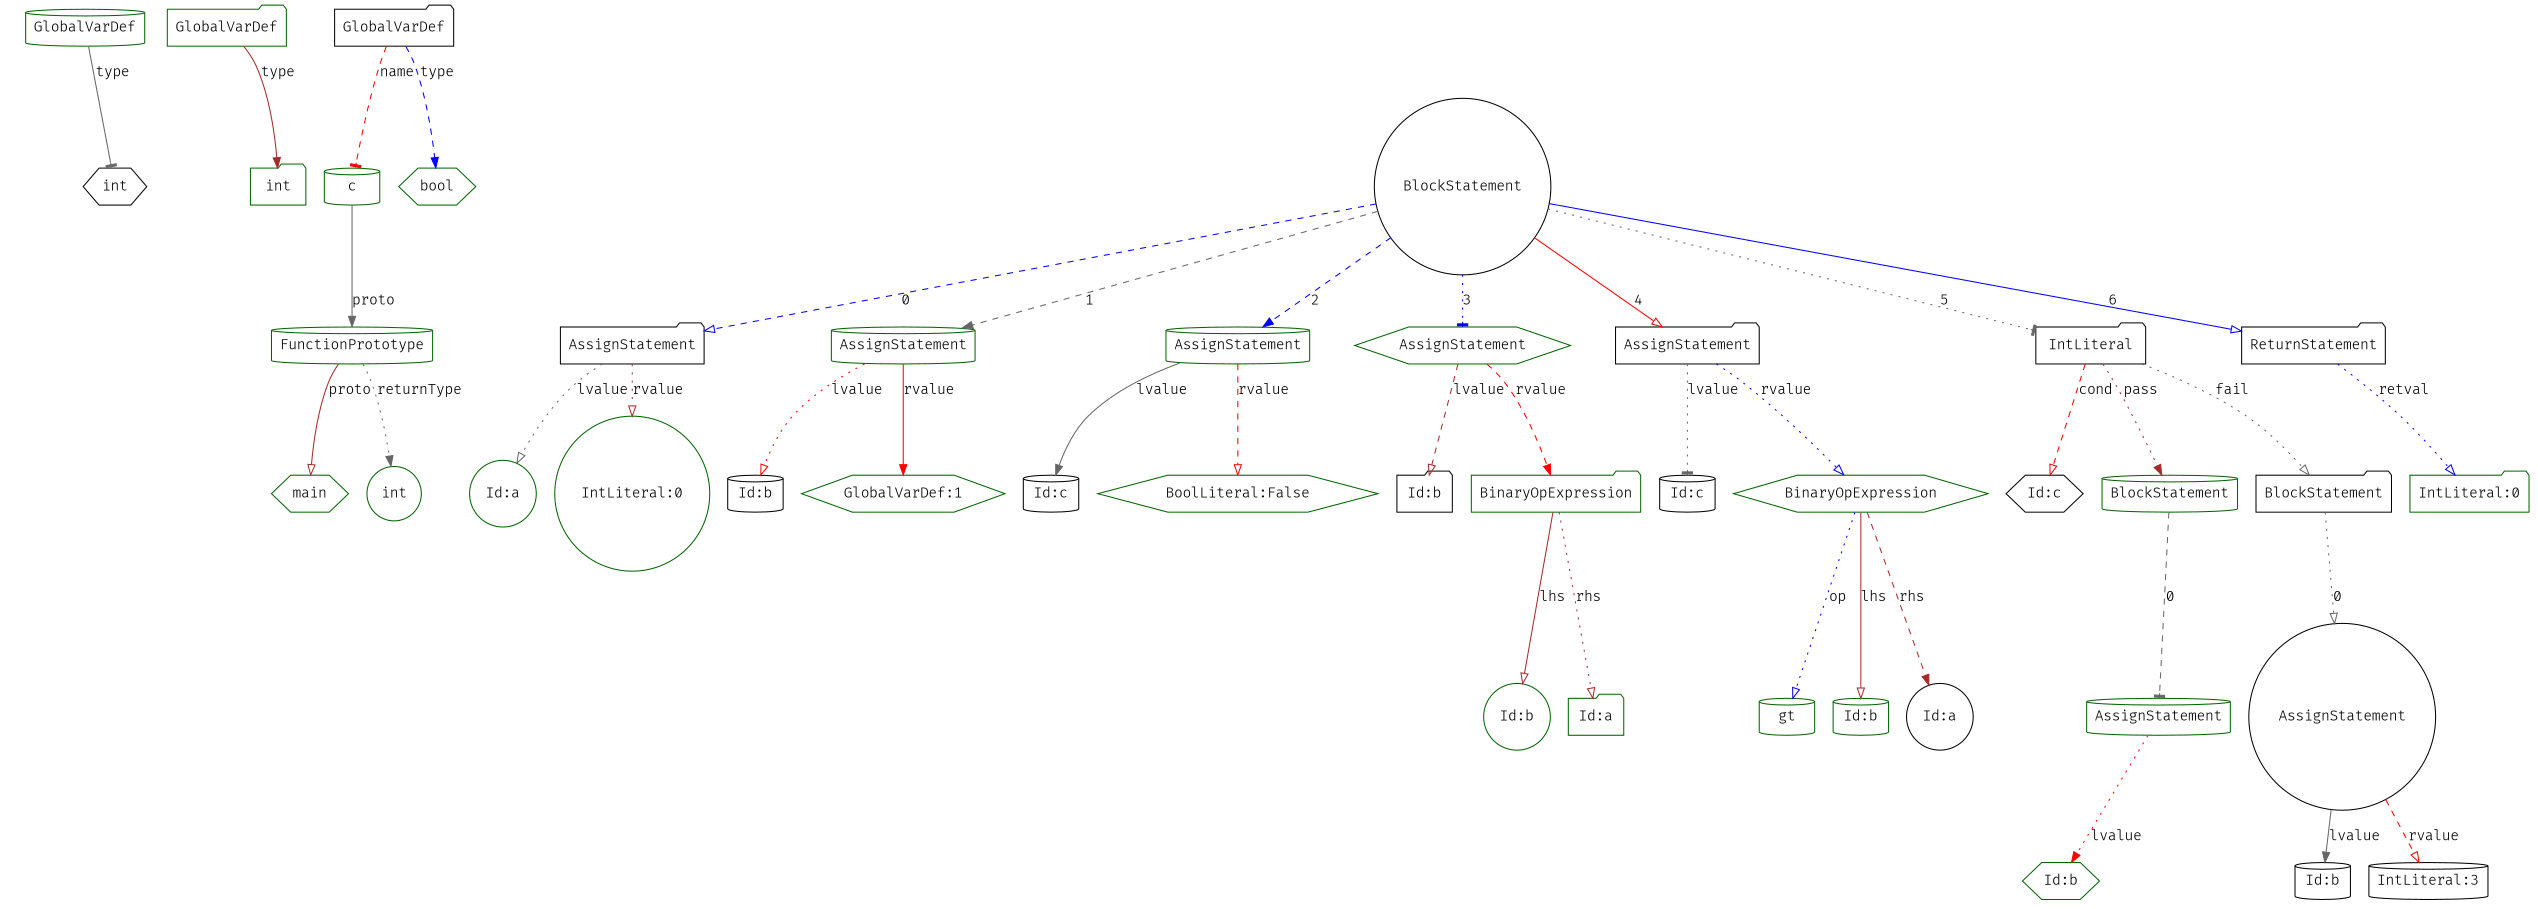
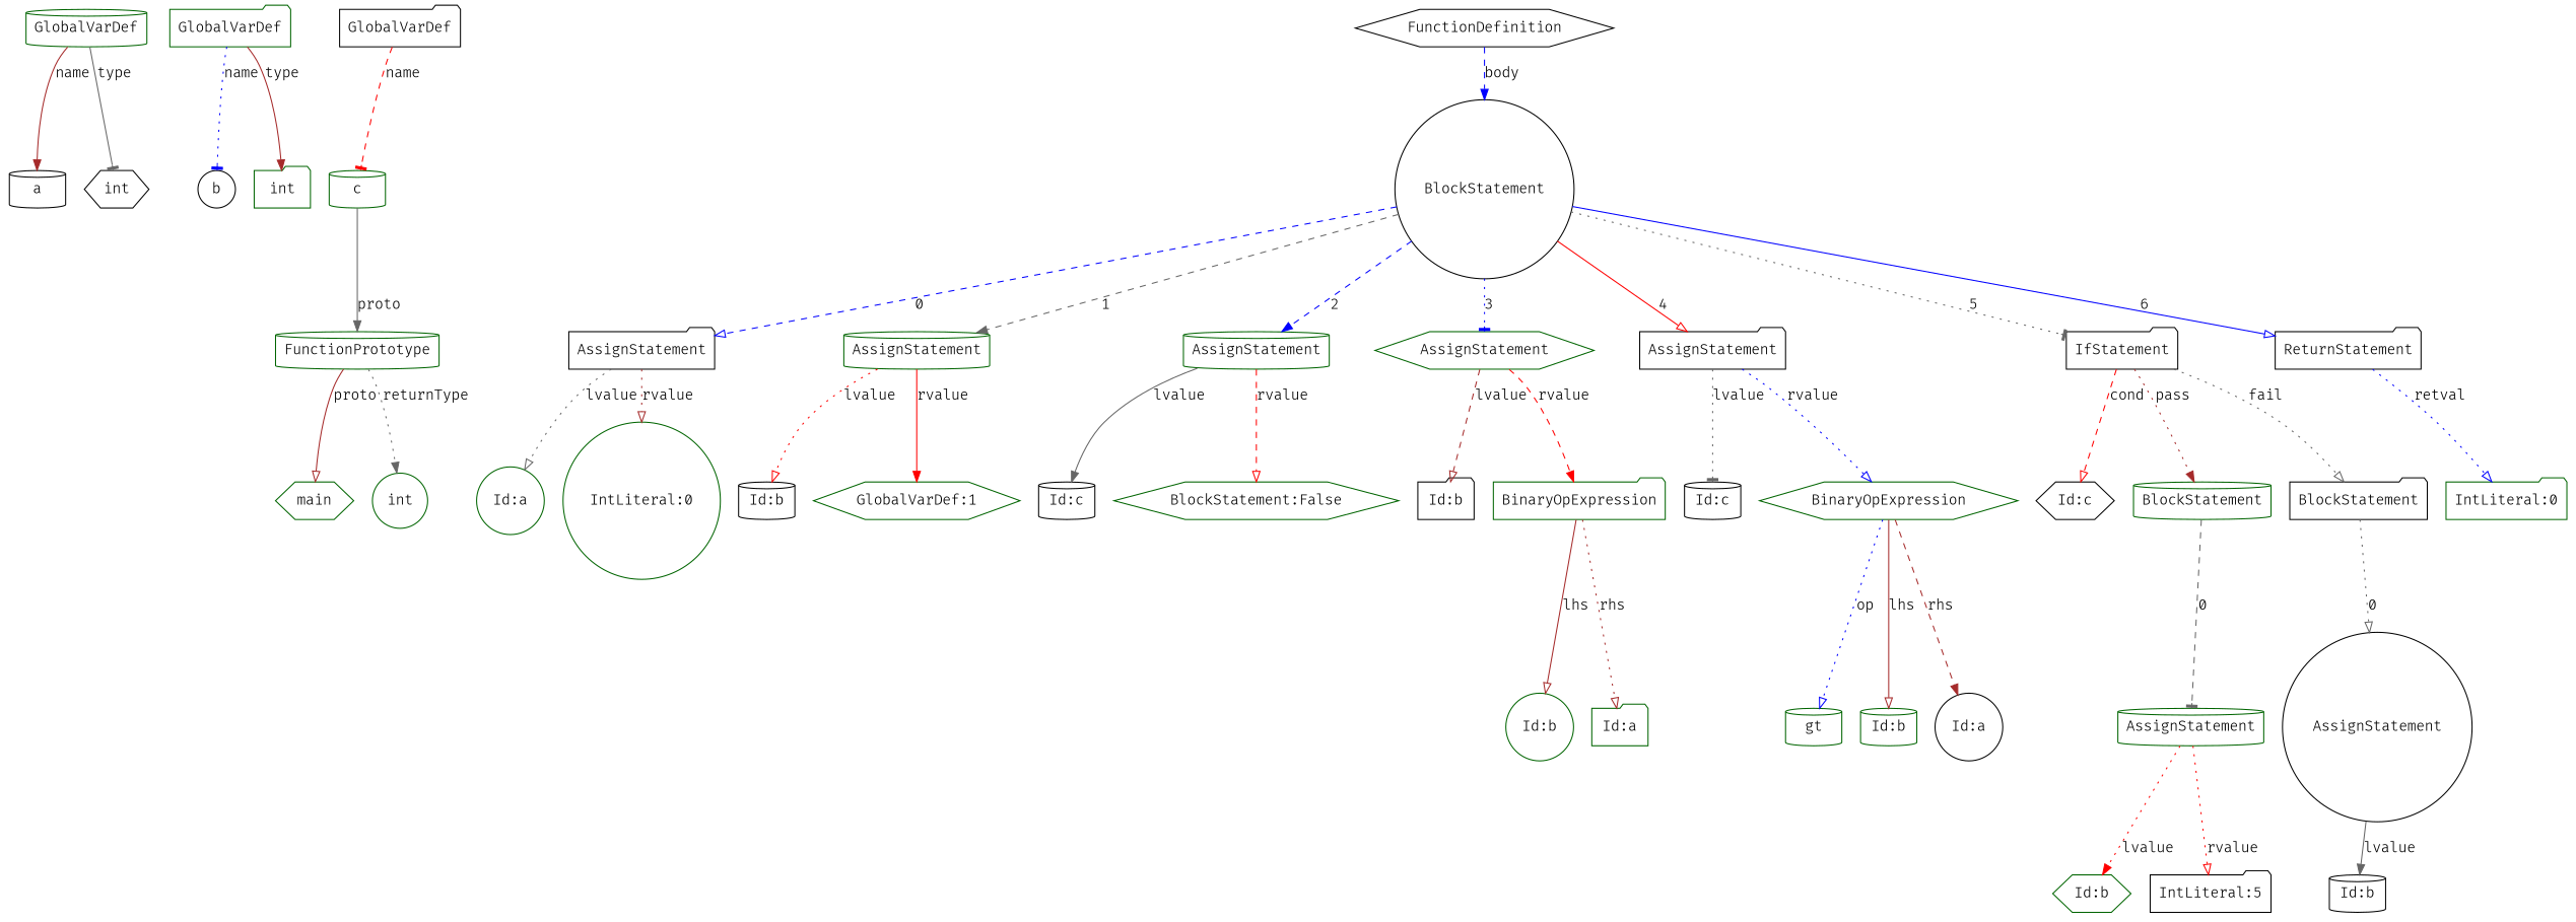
  digraph {
    node [color=darkgreen fontname="Fira Code Light" shape=cylinder]
    edge [arrowhead=onormal color=gray40 fontname="Fira Code Light" splines=line style=dotted]
    n1 [label=GlobalVarDef]
+   n2 [color=black label=a]
    n3 [color=black label=int shape=hexagon]
    n4 [label=GlobalVarDef shape=folder]
+   n5 [color=black label=b shape=circle]
    n6 [label=int shape=folder]
    n7 [color=black label=GlobalVarDef shape=folder]
    n8 [label=c]
-   n9 [label=bool shape=hexagon]
    n10 [label=FunctionPrototype]
+   n11 [color=black label=FunctionDefinition shape=hexagon]
    n12 [color=black label=BlockStatement shape=circle]
    n13 [label=main shape=hexagon]
    n14 [label=int shape=circle]
    n15 [color=black label=AssignStatement shape=folder]
    n16 [label=AssignStatement]
    n17 [label=AssignStatement]
    n18 [label=AssignStatement shape=hexagon]
    n19 [color=black label=AssignStatement shape=folder]
-   n20 [color=black label=IntLiteral shape=folder]
+   n20 [color=black label=IfStatement shape=folder]
    n21 [color=black label=ReturnStatement shape=folder]
    n22 [label="Id:a" shape=circle]
    n23 [label="IntLiteral:0" shape=circle]
    n24 [color=black label="Id:b"]
    n25 [label="GlobalVarDef:1" shape=hexagon]
    n26 [color=black label="Id:c"]
-   n27 [label="BoolLiteral:False" shape=hexagon]
+   n27 [label="BlockStatement:False" shape=hexagon]
    n28 [color=black label="Id:b" shape=folder]
    n29 [label=BinaryOpExpression shape=folder]
    n30 [color=black label="Id:c"]
    n31 [label=BinaryOpExpression shape=hexagon]
    n32 [color=black label="Id:c" shape=hexagon]
    n33 [label=BlockStatement]
    n34 [color=black label=BlockStatement shape=folder]
    n35 [label="IntLiteral:0" shape=folder]
    n36 [label="Id:b" shape=circle]
    n37 [label="Id:a" shape=folder]
    n38 [label=gt]
    n39 [label="Id:b"]
    n40 [color=black label="Id:a" shape=circle]
    n41 [label=AssignStatement]
    n42 [color=black label=AssignStatement shape=circle]
    n43 [label="Id:b" shape=hexagon]
+   n44 [color=black label="IntLiteral:5" shape=folder]
    n45 [color=black label="Id:b"]
-   n46 [color=black label="IntLiteral:3"]
+   n1 -> n2 [arrowhead=normal color=brown label=name style=solid]
    n1 -> n3 [arrowhead=tee label=type style=solid]
+   n4 -> n5 [arrowhead=tee color=blue label=name]
    n4 -> n6 [arrowhead=normal color=brown label=type style=solid]
    n7 -> n8 [arrowhead=tee color=red label=name style=dashed]
-   n7 -> n9 [arrowhead=normal color=blue label=type style=dashed]
    n8 -> n10 [arrowhead=normal label=proto style=solid]
    n10 -> n13 [color=brown label=proto style=solid]
    n10 -> n14 [arrowhead=normal label=returnType]
+   n11 -> n12 [arrowhead=normal color=blue label=body style=dashed]
    n12 -> n15 [color=blue label=0 style=dashed]
    n12 -> n16 [arrowhead=normal label=1 style=dashed]
    n12 -> n17 [arrowhead=normal color=blue label=2 style=dashed]
    n12 -> n18 [arrowhead=tee color=blue label=3]
    n12 -> n19 [color=red label=4 style=solid]
    n12 -> n20 [arrowhead=tee label=5]
    n12 -> n21 [color=blue label=6 style=solid]
    n15 -> n22 [label=lvalue]
    n15 -> n23 [color=brown label=rvalue]
    n16 -> n24 [color=red label=lvalue]
    n16 -> n25 [arrowhead=normal color=red label=rvalue style=solid]
    n17 -> n26 [arrowhead=normal label=lvalue style=solid]
    n17 -> n27 [color=red label=rvalue style=dashed]
    n18 -> n28 [color=brown label=lvalue style=dashed]
    n18 -> n29 [arrowhead=normal color=red label=rvalue style=dashed]
    n19 -> n30 [arrowhead=tee label=lvalue]
    n19 -> n31 [color=blue label=rvalue]
    n20 -> n32 [color=red label=cond style=dashed]
    n20 -> n33 [arrowhead=normal color=brown label=pass]
    n20 -> n34 [label=fail]
    n21 -> n35 [color=blue label=retval]
    n29 -> n36 [color=brown label=lhs style=solid]
    n29 -> n37 [color=brown label=rhs]
    n31 -> n38 [color=blue label=op]
    n31 -> n39 [color=brown label=lhs style=solid]
    n31 -> n40 [arrowhead=normal color=brown label=rhs style=dashed]
    n33 -> n41 [arrowhead=tee label=0 style=dashed]
    n34 -> n42 [label=0]
    n41 -> n43 [arrowhead=normal color=red label=lvalue]
+   n41 -> n44 [color=red label=rvalue]
    n42 -> n45 [arrowhead=normal label=lvalue style=solid]
-   n42 -> n46 [color=red label=rvalue style=dashed]
  }
